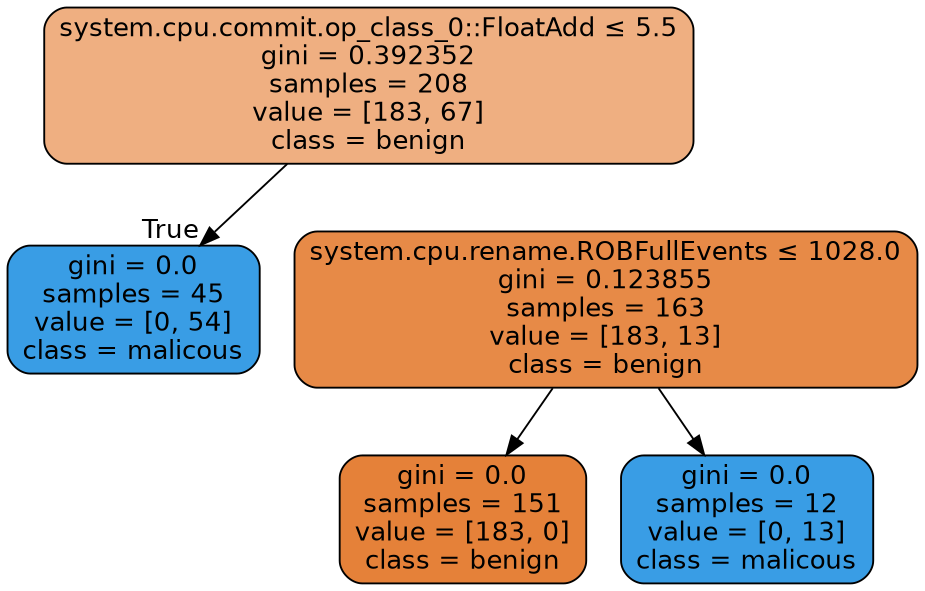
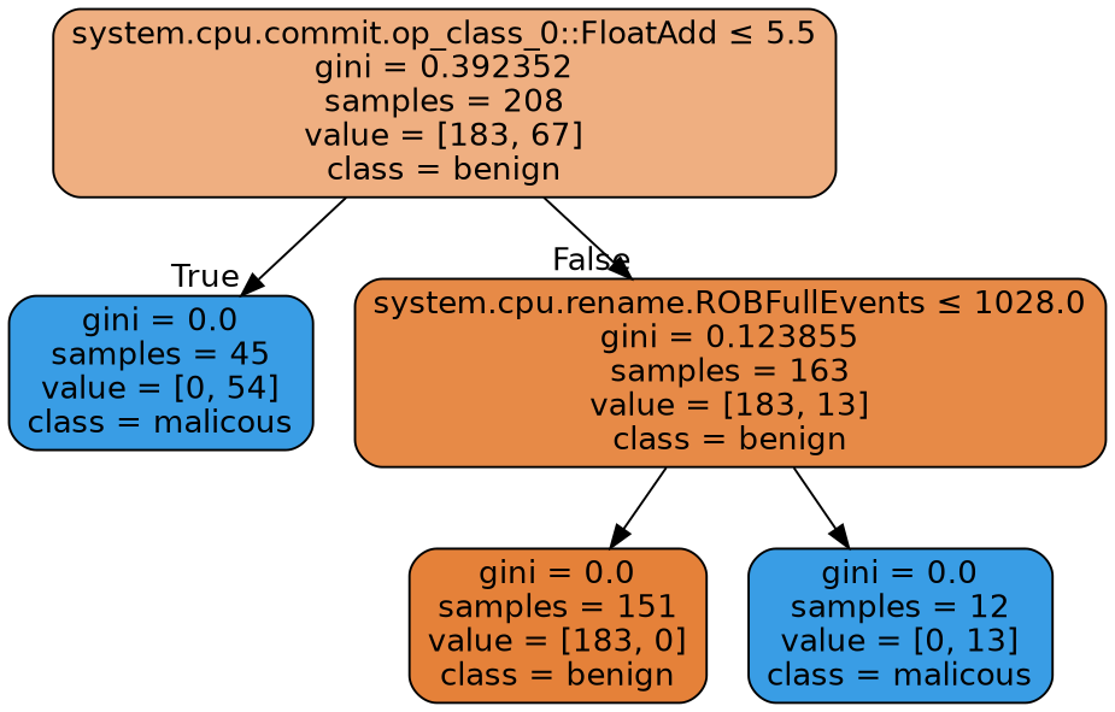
  digraph {
    node [color=black fillcolor="#399de5" fontname=helvetica shape=box style="filled, rounded"]
    edge [fontname=helvetica]
    n1 [fillcolor="#efaf81" label=<system.cpu.commit.op_class_0::FloatAdd &le; 5.5<br/>gini = 0.392352<br/>samples = 208<br/>value = [183, 67]<br/>class = benign>]
    n2 [label=<gini = 0.0<br/>samples = 45<br/>value = [0, 54]<br/>class = malicous>]
    n3 [fillcolor="#e78a47" label=<system.cpu.rename.ROBFullEvents &le; 1028.0<br/>gini = 0.123855<br/>samples = 163<br/>value = [183, 13]<br/>class = benign>]
    n4 [fillcolor="#e58139" label=<gini = 0.0<br/>samples = 151<br/>value = [183, 0]<br/>class = benign>]
    n5 [label=<gini = 0.0<br/>samples = 12<br/>value = [0, 13]<br/>class = malicous>]
    n1 -> n2 [headlabel=True labelangle=45 labeldistance=2.5]
+   n1 -> n3 [headlabel=False labelangle=-45 labeldistance=2.5]
    n3 -> n4
    n3 -> n5
  }
